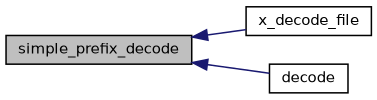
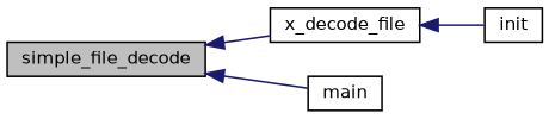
  digraph {
    rankdir=LR
    node [color=black fillcolor=white fontname=Helvetica fontsize=10 shape=record style=filled]
    edge [color=midnightblue dir=back fontname=Helvetica fontsize=10 labelfontname=Helvetica labelfontsize=10 style=solid]
-   n1 [fillcolor=grey75 fontcolor=black height=0.2 label=simple_prefix_decode width=0.4]
+   n1 [fillcolor=grey75 fontcolor=black height=0.2 label=simple_file_decode width=0.4]
    n2 [height=0.2 label=x_decode_file width=0.4]
-   n3 [height=0.2 label=decode width=0.4]
+   n3 [height=0.2 label=main width=0.4]
+   n4 [height=0.2 label=init width=0.4]
    n1 -> n2
    n1 -> n3
+   n2 -> n4
  }
